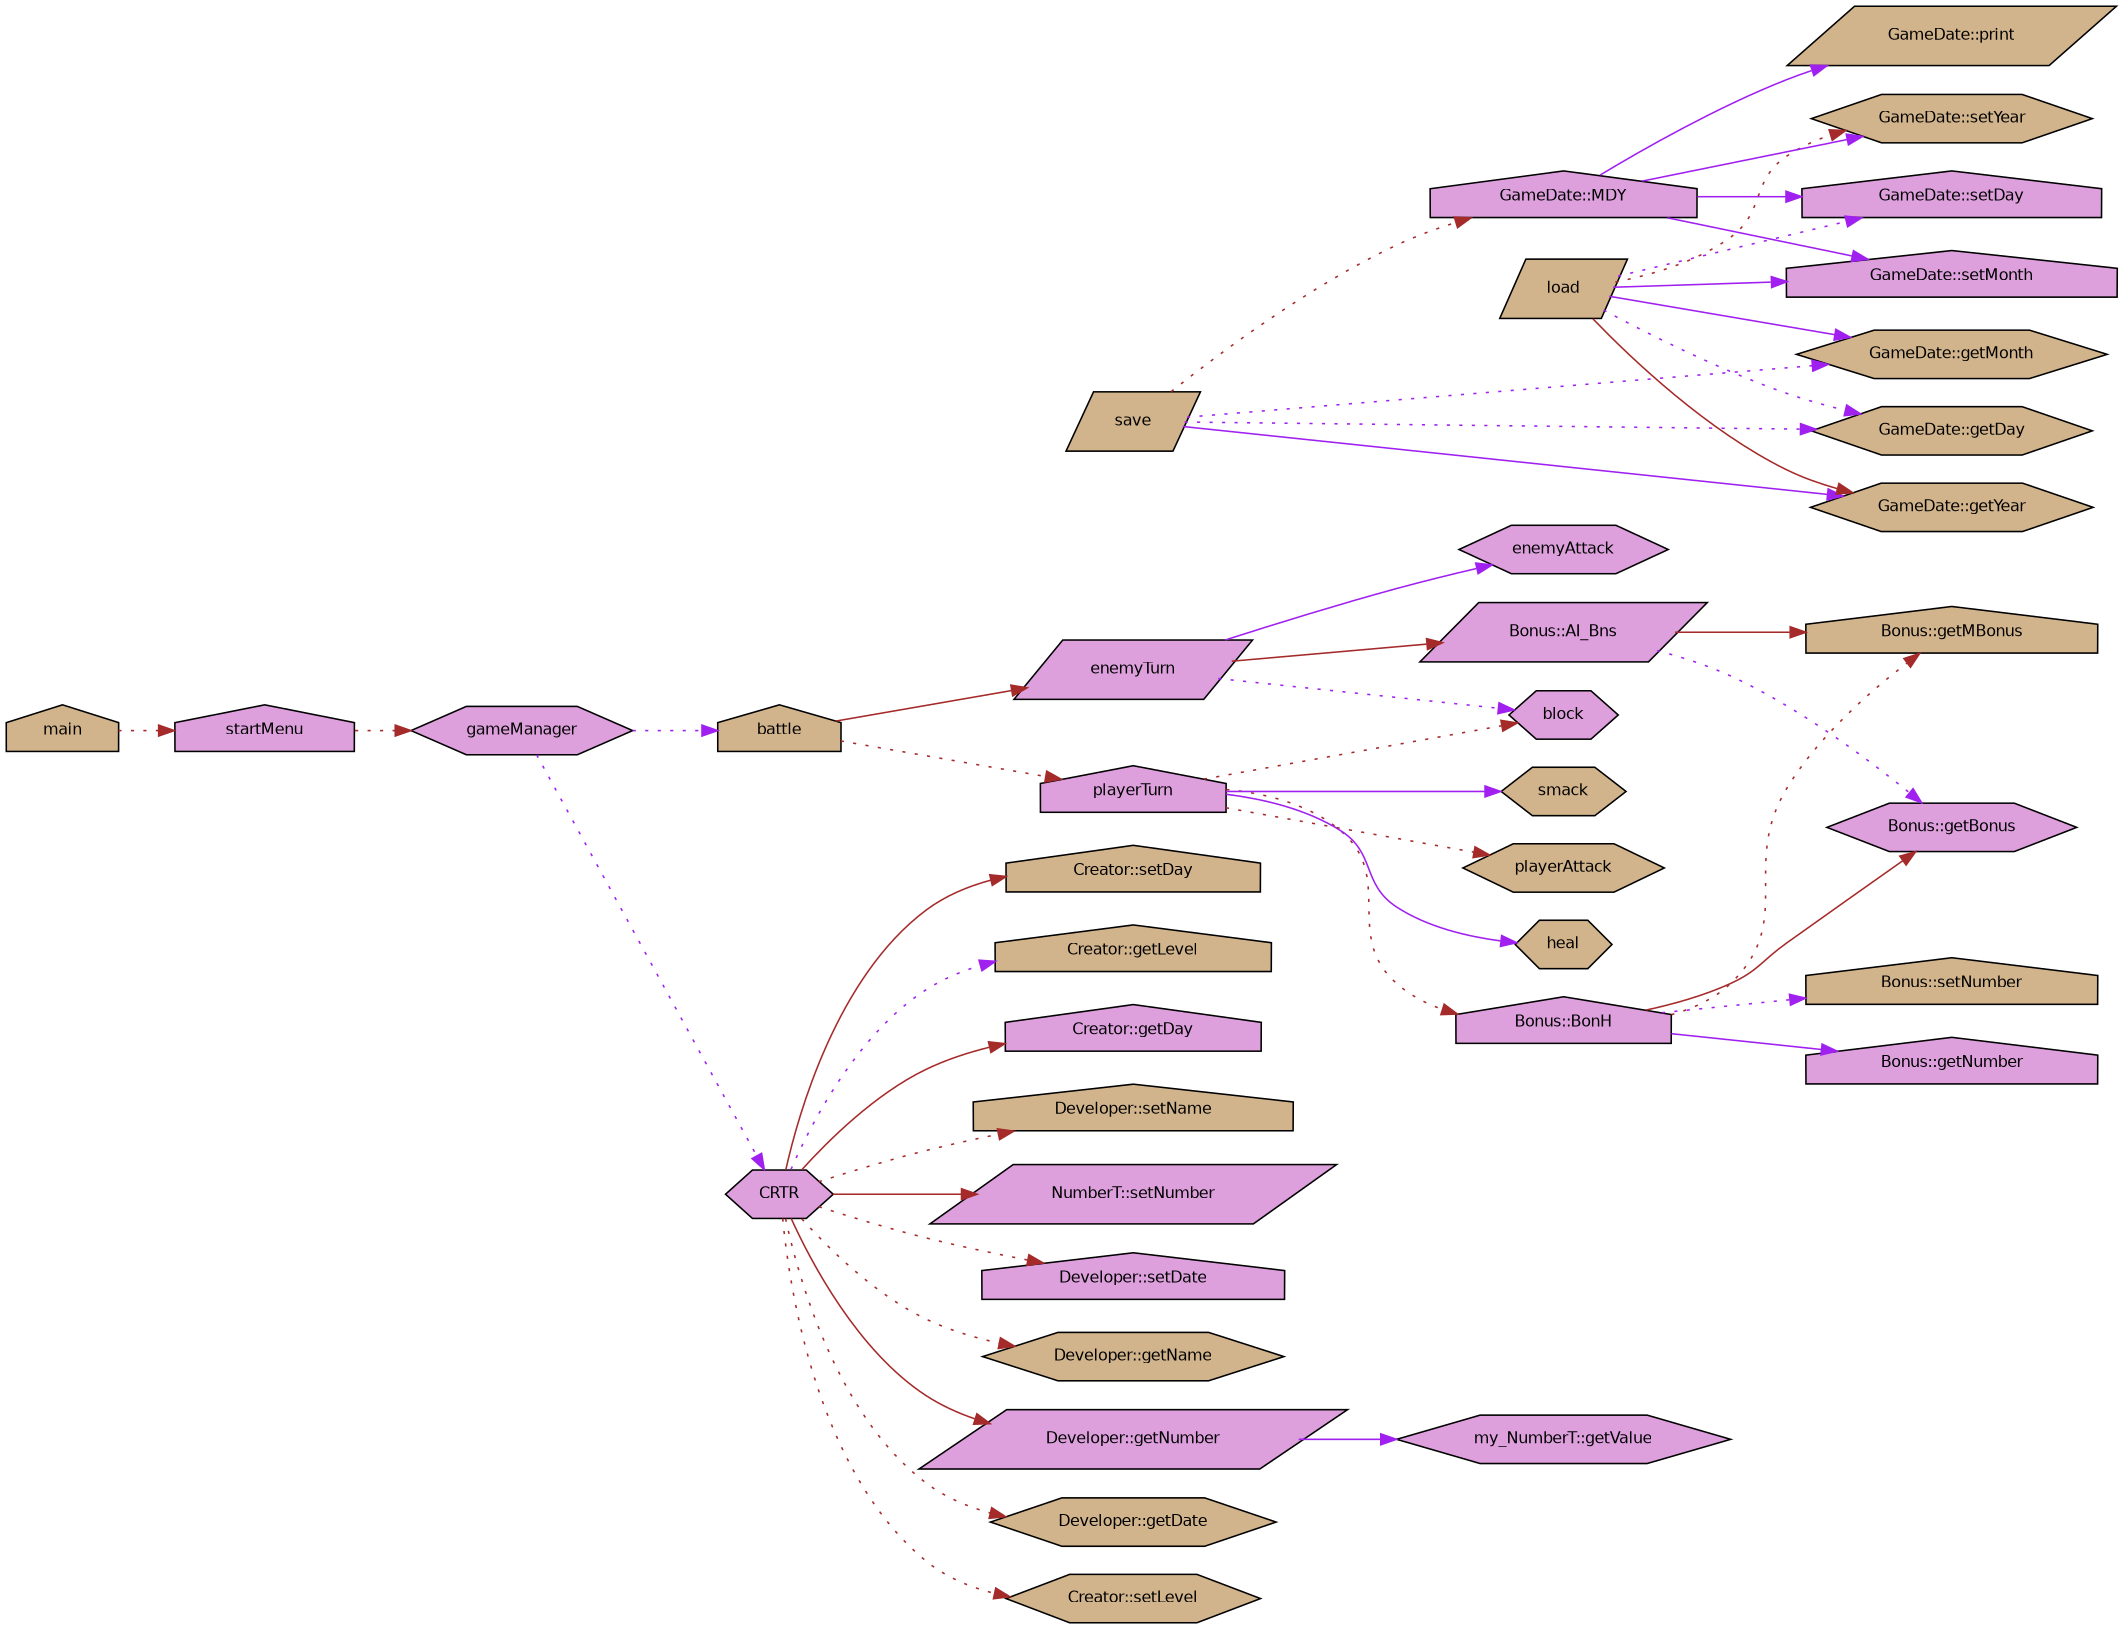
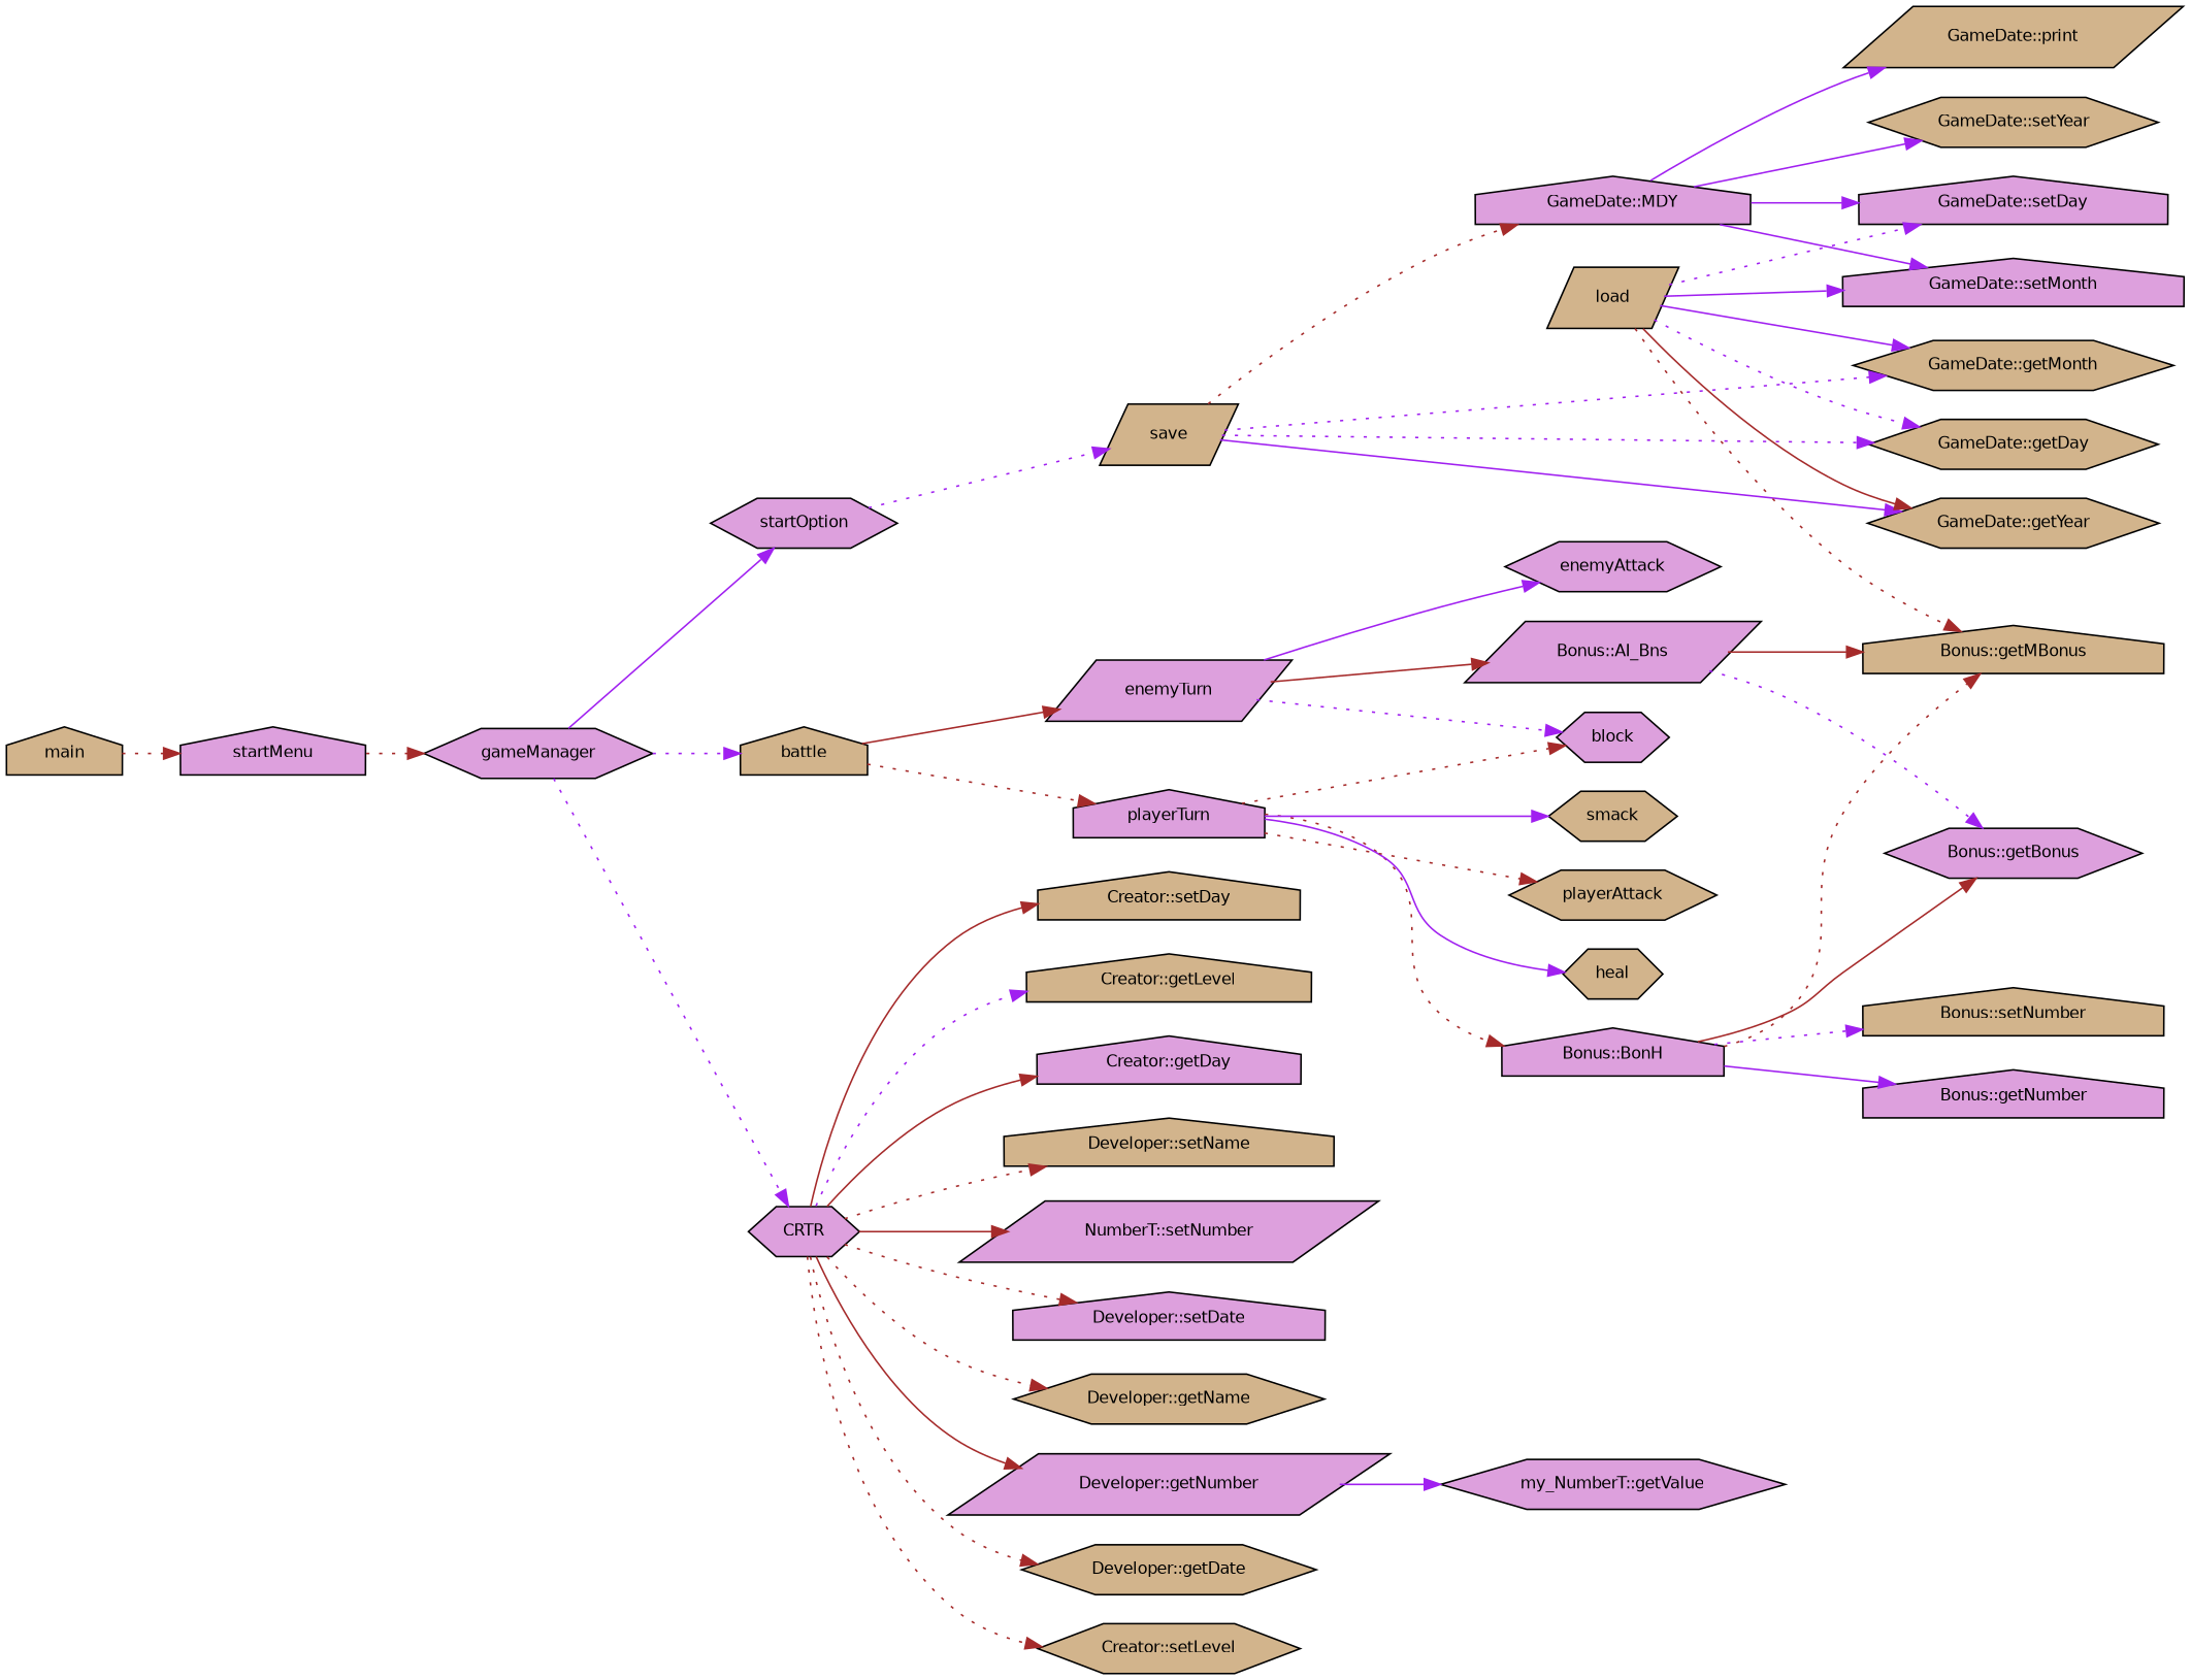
  digraph {
    rankdir=LR
    node [color=black fillcolor=tan fontname=Helvetica fontsize=10 shape=hexagon style=filled]
    edge [color=purple fontname=Helvetica fontsize=10 labelfontname=Helvetica labelfontsize=10 style=dotted]
    n1 [fontcolor=black height=0.2 label=main shape=house width=0.4]
    n2 [fillcolor=plum height=0.2 label=startMenu shape=house width=0.4]
    n3 [fillcolor=plum height=0.2 label=gameManager width=0.4]
+   n4 [fillcolor=plum height=0.2 label=startOption width=0.4]
    n5 [height=0.2 label=battle shape=house width=0.4]
    n6 [fillcolor=plum height=0.2 label=CRTR width=0.4]
    n7 [height=0.2 label=save shape=parallelogram width=0.4]
    n8 [height=0.2 label=load shape=parallelogram width=0.4]
    n9 [fillcolor=plum height=0.2 label="GameDate::setDay" shape=house width=0.4]
    n10 [fillcolor=plum height=0.2 label="GameDate::setMonth" shape=house width=0.4]
    n11 [height=0.2 label="GameDate::setYear" width=0.4]
    n12 [height=0.2 label="GameDate::getMonth" width=0.4]
    n13 [height=0.2 label="GameDate::getDay" width=0.4]
    n14 [height=0.2 label="GameDate::getYear" width=0.4]
    n15 [fillcolor=plum height=0.2 label=playerTurn shape=house width=0.4]
    n16 [fillcolor=plum height=0.2 label=enemyTurn shape=parallelogram width=0.4]
    n17 [height=0.2 label="Developer::setName" shape=house width=0.4]
    n18 [fillcolor=plum height=0.2 label="NumberT::setNumber" shape=parallelogram width=0.4]
    n19 [fillcolor=plum height=0.2 label="Developer::setDate" shape=house width=0.4]
    n20 [height=0.2 label="Developer::getName" width=0.4]
    n21 [fillcolor=plum height=0.2 label="Developer::getNumber" shape=parallelogram width=0.4]
    n22 [height=0.2 label="Developer::getDate" width=0.4]
    n23 [height=0.2 label="Creator::setLevel" width=0.4]
    n24 [height=0.2 label="Creator::setDay" shape=house width=0.4]
    n25 [height=0.2 label="Creator::getLevel" shape=house width=0.4]
    n26 [fillcolor=plum height=0.2 label="Creator::getDay" shape=house width=0.4]
    n27 [fillcolor=plum height=0.2 label="GameDate::MDY" shape=house width=0.4]
    n28 [height=0.2 label="GameDate::print" shape=parallelogram width=0.4]
    n29 [fillcolor=plum height=0.2 label="Bonus::BonH" shape=house width=0.4]
    n30 [height=0.2 label=heal width=0.4]
    n31 [height=0.2 label=smack width=0.4]
    n32 [fillcolor=plum height=0.2 label=block width=0.4]
    n33 [height=0.2 label=playerAttack width=0.4]
    n34 [fillcolor=plum height=0.2 label="Bonus::AI_Bns" shape=parallelogram width=0.4]
    n35 [fillcolor=plum height=0.2 label=enemyAttack width=0.4]
    n36 [height=0.2 label="Bonus::setNumber" shape=house width=0.4]
    n37 [fillcolor=plum height=0.2 label="Bonus::getNumber" shape=house width=0.4]
    n38 [height=0.2 label="Bonus::getMBonus" shape=house width=0.4]
    n39 [fillcolor=plum height=0.2 label="Bonus::getBonus" width=0.4]
    n40 [fillcolor=plum height=0.2 label="my_NumberT::getValue" width=0.4]
    n1 -> n2 [color=brown]
    n2 -> n3 [color=brown]
+   n3 -> n4 [style=solid]
    n3 -> n5
    n3 -> n6
+   n4 -> n7
    n5 -> n15 [color=brown]
    n5 -> n16 [color=brown style=solid]
    n6 -> n17 [color=brown]
    n6 -> n18 [color=brown style=solid]
    n6 -> n19 [color=brown]
    n6 -> n20 [color=brown]
    n6 -> n21 [color=brown style=solid]
    n6 -> n22 [color=brown]
    n6 -> n23 [color=brown]
    n6 -> n24 [color=brown style=solid]
    n6 -> n25
    n6 -> n26 [color=brown style=solid]
    n7 -> n12
    n7 -> n13
    n7 -> n14 [style=solid]
    n7 -> n27 [color=brown]
    n8 -> n9
    n8 -> n10 [style=solid]
-   n8 -> n11 [color=brown]
+   n8 -> n38 [color=brown]
    n8 -> n12 [style=solid]
    n8 -> n13
    n8 -> n14 [color=brown style=solid]
    n15 -> n29 [color=brown]
    n15 -> n30 [style=solid]
    n15 -> n31 [style=solid]
    n15 -> n32 [color=brown]
    n15 -> n33 [color=brown]
    n16 -> n32
    n16 -> n34 [color=brown style=solid]
    n16 -> n35 [style=solid]
    n21 -> n40 [style=solid]
    n27 -> n9 [style=solid]
    n27 -> n10 [style=solid]
    n27 -> n11 [style=solid]
    n27 -> n28 [style=solid]
    n29 -> n36
    n29 -> n37 [style=solid]
    n29 -> n38 [color=brown]
    n29 -> n39 [color=brown style=solid]
    n34 -> n38 [color=brown style=solid]
    n34 -> n39
  }
